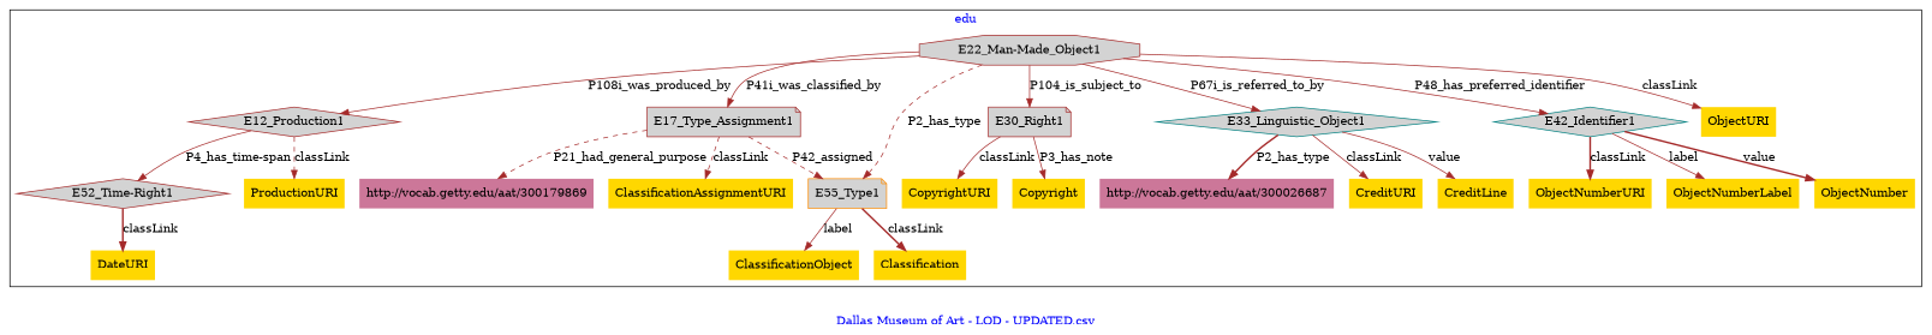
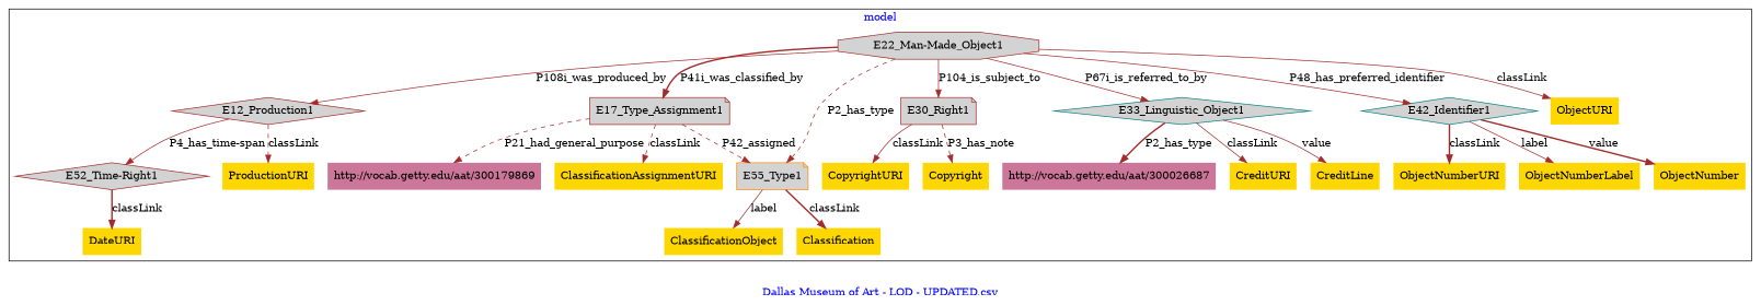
  digraph {
    fontcolor=blue
    label="Dallas Museum of Art - LOD - UPDATED.csv"
    remincross=true
    node [color=brown fillcolor=gold shape=plaintext style=filled]
    edge [color=brown fontcolor=black style=solid]
    n1 [fillcolor=lightgray label=E12_Production1 shape=diamond]
    n2 [fillcolor=lightgray label="E52_Time-Right1" shape=diamond]
    n3 [fillcolor=lightgray label=E17_Type_Assignment1 shape=note]
    n4 [color=darkorange fillcolor=lightgray label=E55_Type1 shape=note]
    n5 [fillcolor=lightgray label="E22_Man-Made_Object1" shape=octagon]
    n6 [fillcolor=lightgray label=E30_Right1 shape=note]
    n7 [color=teal fillcolor=lightgray label=E33_Linguistic_Object1 shape=diamond]
    n8 [color=teal fillcolor=lightgray label=E42_Identifier1 shape=diamond]
    n9 [color=darkorange label=ObjectNumberLabel]
    n10 [color=teal label=Classification]
    n11 [label=CreditURI]
    n12 [color=darkorange label=CopyrightURI]
    n13 [label=ObjectNumber]
    n14 [color=teal label=Copyright]
    n15 [color=darkorange label=ObjectURI]
    n16 [color=teal label=CreditLine]
    n17 [color=darkorange label=ClassificationObject]
    n18 [color=teal label=ProductionURI]
    n19 [color=darkorange label=ObjectNumberURI]
    n20 [color=teal label=DateURI]
    n21 [label=ClassificationAssignmentURI]
    n22 [fillcolor="#CC7799" label="http://vocab.getty.edu/aat/300026687"]
    n23 [fillcolor="#CC7799" label="http://vocab.getty.edu/aat/300179869"]
    subgraph cluster_1 {
-     label=edu
+     label=model
      n1
      n2
      n3
      n4
      n5
      n6
      n7
      n8
      n9
      n10
      n11
      n12
      n13
      n14
      n15
      n16
      n17
      n18
      n19
      n20
      n21
      n22
      n23
    }
    n1 -> n2 [label="P4_has_time-span"]
    n1 -> n18 [label=classLink style=dashed]
    n2 -> n20 [label=classLink style=bold]
    n3 -> n4 [label=P42_assigned style=dashed]
    n3 -> n21 [label=classLink style=dashed]
    n3 -> n23 [label=P21_had_general_purpose style=dashed]
    n4 -> n10 [label=classLink style=bold]
    n4 -> n17 [label=label]
    n5 -> n1 [label=P108i_was_produced_by]
-   n5 -> n3 [label=P41i_was_classified_by]
+   n5 -> n3 [label=P41i_was_classified_by style=bold]
    n5 -> n4 [label=P2_has_type style=dashed]
    n5 -> n6 [label=P104_is_subject_to]
    n5 -> n7 [label=P67i_is_referred_to_by]
    n5 -> n8 [label=P48_has_preferred_identifier]
    n5 -> n15 [label=classLink]
    n6 -> n12 [label=classLink]
-   n6 -> n14 [label=P3_has_note]
+   n6 -> n14 [label=P3_has_note style=dashed]
    n7 -> n11 [label=classLink]
    n7 -> n16 [label=value]
    n7 -> n22 [label=P2_has_type style=bold]
    n8 -> n9 [label=label]
    n8 -> n13 [label=value style=bold]
    n8 -> n19 [label=classLink style=bold]
  }
